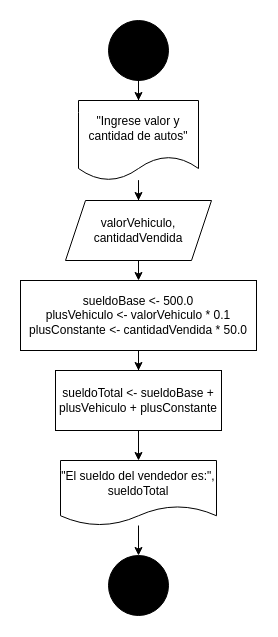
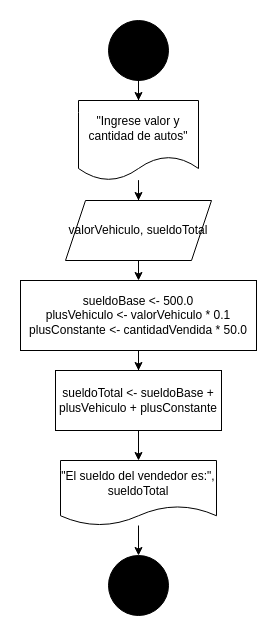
  <mxCell id="0" />
  <mxCell id="1" parent="0" />
  <mxCell id="2" style="edgeStyle=orthogonalEdgeStyle;rounded=0;orthogonalLoop=1;jettySize=auto;html=1;entryX=0.5;entryY=0;entryDx=0;entryDy=0;" edge="1" parent="1" source="3" target="6"><mxGeometry relative="1" as="geometry" /></mxCell>
  <mxCell id="3" value="" style="ellipse;whiteSpace=wrap;html=1;aspect=fixed;fillColor=#000000;" vertex="1" parent="1"><mxGeometry x="108" y="20" width="60" height="60" as="geometry" /></mxCell>
  <mxCell id="4" value="" style="ellipse;whiteSpace=wrap;html=1;aspect=fixed;fillColor=#000000;" vertex="1" parent="1"><mxGeometry x="108" y="555" width="60" height="60" as="geometry" /></mxCell>
  <mxCell id="5" style="edgeStyle=orthogonalEdgeStyle;rounded=0;orthogonalLoop=1;jettySize=auto;html=1;entryX=0.5;entryY=0;entryDx=0;entryDy=0;" edge="1" parent="1" source="6" target="8"><mxGeometry relative="1" as="geometry" /></mxCell>
  <mxCell id="6" value="&quot;Ingrese valor y cantidad de autos&quot;" style="shape=document;whiteSpace=wrap;html=1;boundedLbl=1;" vertex="1" parent="1"><mxGeometry x="78" y="100" width="120" height="80" as="geometry" /></mxCell>
  <mxCell id="7" style="edgeStyle=orthogonalEdgeStyle;rounded=0;orthogonalLoop=1;jettySize=auto;html=1;" edge="1" parent="1" source="8"><mxGeometry relative="1" as="geometry"><mxPoint x="138" y="280" as="targetPoint" /></mxGeometry></mxCell>
- <mxCell id="8" value="valorVehiculo, cantidadVendida" style="shape=parallelogram;perimeter=parallelogramPerimeter;whiteSpace=wrap;html=1;fixedSize=1;" vertex="1" parent="1"><mxGeometry x="65" y="200" width="146" height="60" as="geometry" /></mxCell>
+ <mxCell id="8" value="valorVehiculo, sueldoTotal" style="shape=parallelogram;perimeter=parallelogramPerimeter;whiteSpace=wrap;html=1;fixedSize=1;" vertex="1" parent="1"><mxGeometry x="65" y="200" width="146" height="60" as="geometry" /></mxCell>
  <mxCell id="9" style="edgeStyle=orthogonalEdgeStyle;rounded=0;orthogonalLoop=1;jettySize=auto;html=1;entryX=0.5;entryY=0;entryDx=0;entryDy=0;" edge="1" parent="1" source="10" target="12"><mxGeometry relative="1" as="geometry" /></mxCell>
  <mxCell id="10" value="sueldoTotal &amp;lt;- sueldoBase + plusVehiculo + plusConstante" style="rounded=0;whiteSpace=wrap;html=1;" vertex="1" parent="1"><mxGeometry x="55" y="370" width="166" height="60" as="geometry" /></mxCell>
  <mxCell id="11" style="edgeStyle=orthogonalEdgeStyle;rounded=0;orthogonalLoop=1;jettySize=auto;html=1;entryX=0.5;entryY=0;entryDx=0;entryDy=0;" edge="1" parent="1" source="12" target="4"><mxGeometry relative="1" as="geometry" /></mxCell>
  <mxCell id="12" value="&quot;El sueldo del vendedor es:&quot;, sueldoTotal" style="shape=document;whiteSpace=wrap;html=1;boundedLbl=1;" vertex="1" parent="1"><mxGeometry x="60" y="460" width="156" height="65" as="geometry" /></mxCell>
  <mxCell id="13" style="edgeStyle=orthogonalEdgeStyle;rounded=0;orthogonalLoop=1;jettySize=auto;html=1;entryX=0.5;entryY=0;entryDx=0;entryDy=0;" edge="1" parent="1" source="14" target="10"><mxGeometry relative="1" as="geometry" /></mxCell>
  <mxCell id="14" value="sueldoBase &amp;lt;- 500.0 &lt;br&gt;plusVehiculo &amp;lt;- valorVehiculo * 0.1 plusConstante &amp;lt;- cantidadVendida * 50.0" style="rounded=0;whiteSpace=wrap;html=1;" vertex="1" parent="1"><mxGeometry x="20" y="280" width="236" height="70" as="geometry" /></mxCell>
